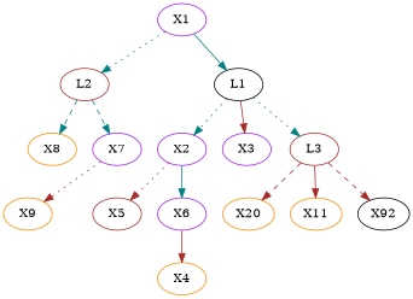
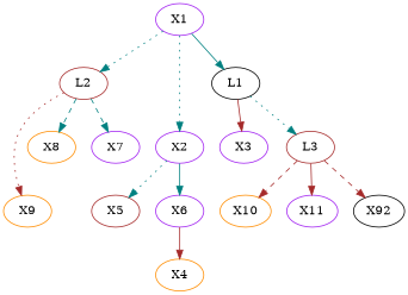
  digraph {
    node [color=darkorange]
    edge [color=brown style=dotted]
    X4
    X9
-   X10 [label=X20]
+   X10
    L2 [color=brown]
    X8
    X7 [color=purple]
    X3 [color=purple]
    X1 [color=purple]
    X2 [color=purple]
    L1 [color=black]
-   X11
+   X11 [color=purple]
    X5 [color=brown]
    X6 [color=purple]
    L3 [color=brown]
    n15 [color=black label=X92]
    subgraph sub_1 {
    }
    subgraph sub_2 {
      X4
      X9
      X10
      L2
      X8
      X7
      X3
      X1
      X2
      L1
      X11
      X5
      X6
      L3
      n15
    }
-   X7 -> X9
+   L2 -> X9
    L2 -> X8 [color=teal style=dashed]
    L2 -> X7 [color=teal style=dashed]
    X1 -> L2 [color=teal]
-   L1 -> X2 [color=teal]
+   X1 -> X2 [color=teal]
    X1 -> L1 [color=teal style=solid]
-   X2 -> X5
+   X2 -> X5 [color=teal]
    X2 -> X6 [color=teal style=solid]
    L1 -> X3 [style=solid]
    L1 -> L3 [color=teal]
    X6 -> X4 [style=solid]
    L3 -> X10 [style=dashed]
    L3 -> X11 [style=solid]
    L3 -> n15 [style=dashed]
  }
